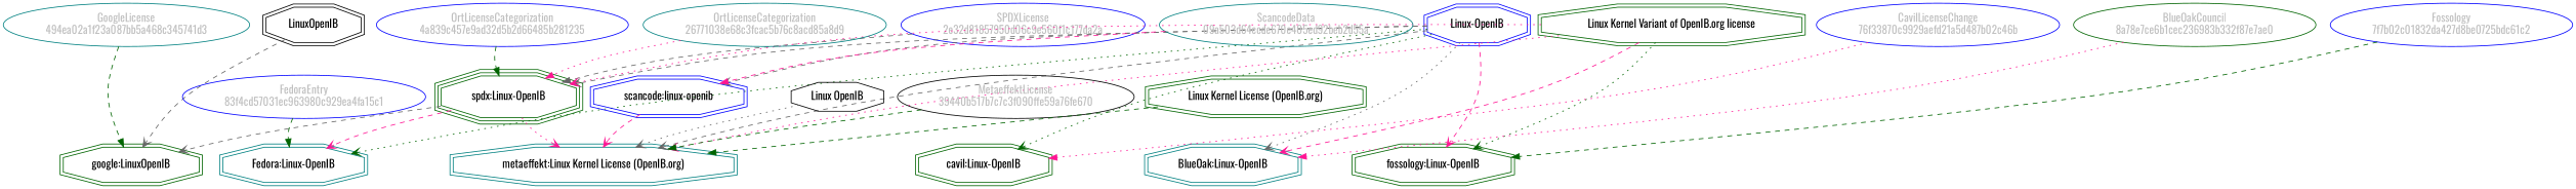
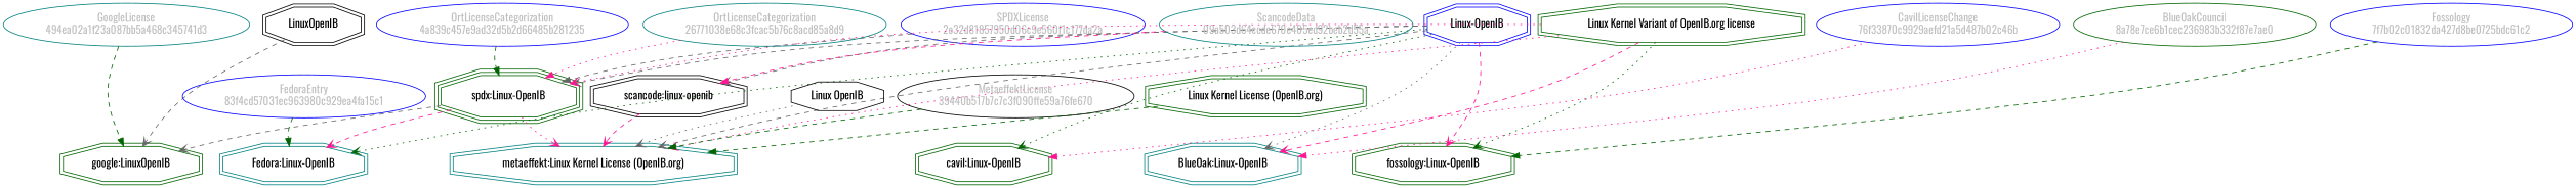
  strict digraph {
    fontname=Oswald
    splines=curved
    node [color=darkgreen fontname=Oswald shape=doubleoctagon]
    edge [color=deeppink fontname=Oswald style=dashed weight=0.5 arrowhead=vee]
    n1 [color=blue fillcolor="beige;1" fontcolor=gray label="SPDXLicense\n2e32d81857950d06c9e560f1c177da2a" shape=ellipse]
    n2 [label="spdx:Linux-OpenIB" shape=tripleoctagon]
    n3 [label="google:LinuxOpenIB"]
    n4 [color=teal label="Fedora:Linux-OpenIB"]
    n5 [color=teal label="metaeffekt:Linux Kernel License (OpenIB.org)"]
    n6 [color=blue label="Linux-OpenIB"]
    n7 [color=teal label="BlueOak:Linux-OpenIB"]
-   n8 [color=blue label="scancode:linux-openib"]
+   n8 [color=black label="scancode:linux-openib"]
    n9 [label="fossology:Linux-OpenIB"]
    n10 [label="cavil:Linux-OpenIB"]
    n11 [label="Linux Kernel Variant of OpenIB.org license"]
    n12 [color=teal fillcolor="beige;1" fontcolor=gray label="GoogleLicense\n494ea02a1f23a087bb5a468c345741d3" shape=ellipse]
    n13 [color=black label=LinuxOpenIB]
    n14 [color=blue fillcolor="beige;1" fontcolor=gray label="FedoraEntry\n83f4cd57031ec963980c929ea4fa15c1" shape=ellipse]
    n15 [fillcolor="beige;1" fontcolor=gray label="BlueOakCouncil\n8a78e7ce6b1cec236983b332f87e7ae0" shape=ellipse]
    n16 [color=teal fillcolor="beige;1" fontcolor=gray label="ScancodeData\n09a503d64ccde670e405ed92beb2d55a" shape=ellipse]
    n17 [color=blue fillcolor="beige;1" fontcolor=gray label="Fossology\n7f7b02c01832da427d8be0725bdc61c2" shape=ellipse]
    n18 [color=blue fillcolor="beige;1" fontcolor=gray label="OrtLicenseCategorization\n4a839c457e9ad32d5b2d66485b281235" shape=ellipse]
    n19 [color=teal fillcolor="beige;1" fontcolor=gray label="OrtLicenseCategorization\n26771038e68c3fcac5b76c8acd85a8d9" shape=ellipse]
    n20 [color=blue fillcolor="beige;1" fontcolor=gray label="CavilLicenseChange\n76f33870c9929aefd21a5d487b02c46b" shape=ellipse]
    n21 [color=black fillcolor="beige;1" fontcolor=gray label="MetaeffektLicense\n39440b517b7c7c3f090ffe59a76fe670" shape=ellipse]
    n22 [label="Linux Kernel License (OpenIB.org)"]
    n23 [color=black label="Linux OpenIB" shape=octagon]
    n1 -> n2 [color=gray40 arrowhead=""]
    n2 -> n3 [color=gray40 weight=0.7]
    n2 -> n4 [weight=0.7]
    n2 -> n5 [style=dotted weight=0.7]
    n6 -> n2 [color=gray40 weight=0.7]
    n6 -> n4 [color=darkgreen style=dotted weight=0.7]
    n6 -> n5 [color=gray40]
    n6 -> n7 [color=gray40 style=dotted weight=0.7]
    n6 -> n8 [color=gray40 weight=0.7]
    n6 -> n9 [weight=0.7]
    n6 -> n10 [color=darkgreen style=dotted weight=0.7]
    n8 -> n5
    n11 -> n2 [style=dotted weight=0.7]
    n11 -> n5 [style=dotted]
    n11 -> n7 [weight=0.7]
    n11 -> n9 [color=darkgreen style=dotted weight=0.7]
    n12 -> n3 [color=darkgreen arrowhead=""]
    n13 -> n3 [color=gray40 weight=0.7]
    n14 -> n4 [color=darkgreen arrowhead=""]
    n15 -> n7 [style=dotted arrowhead=""]
    n16 -> n8 [arrowhead=""]
    n17 -> n9 [color=darkgreen arrowhead=""]
    n18 -> n2 [color=darkgreen arrowhead=""]
    n19 -> n2 [style=dotted arrowhead=""]
    n20 -> n10 [style=dotted arrowhead=""]
    n21 -> n5 [color=darkgreen arrowhead=""]
    n22 -> n5 [arrowhead=normal color=darkgreen weight=0.7]
    n23 -> n5 [color=gray40 style=dotted]
  }
